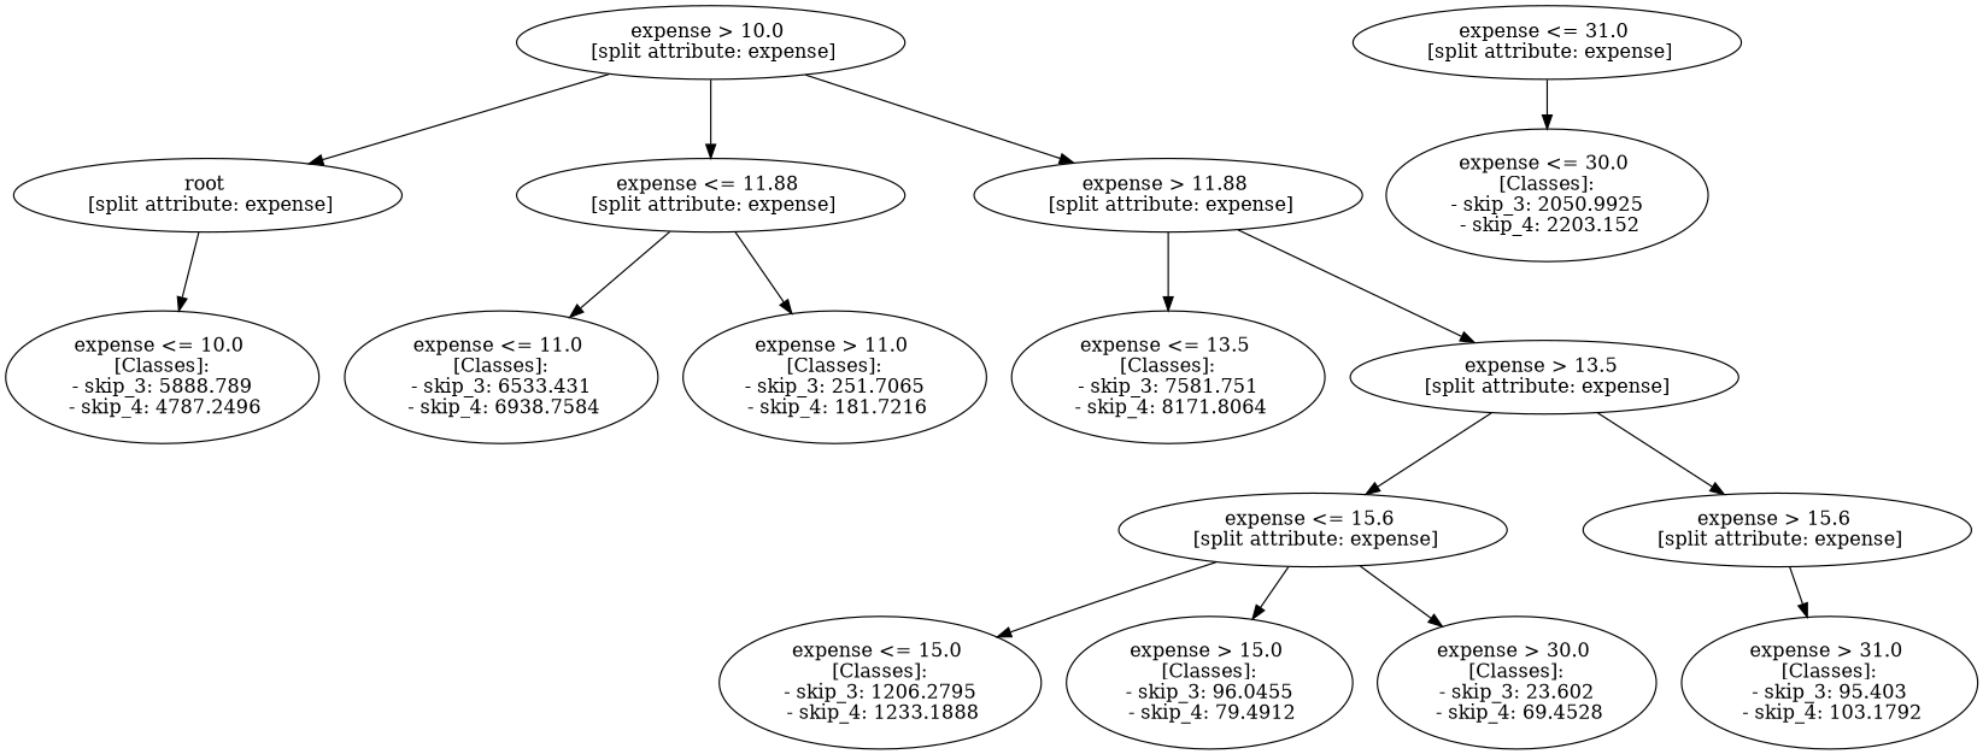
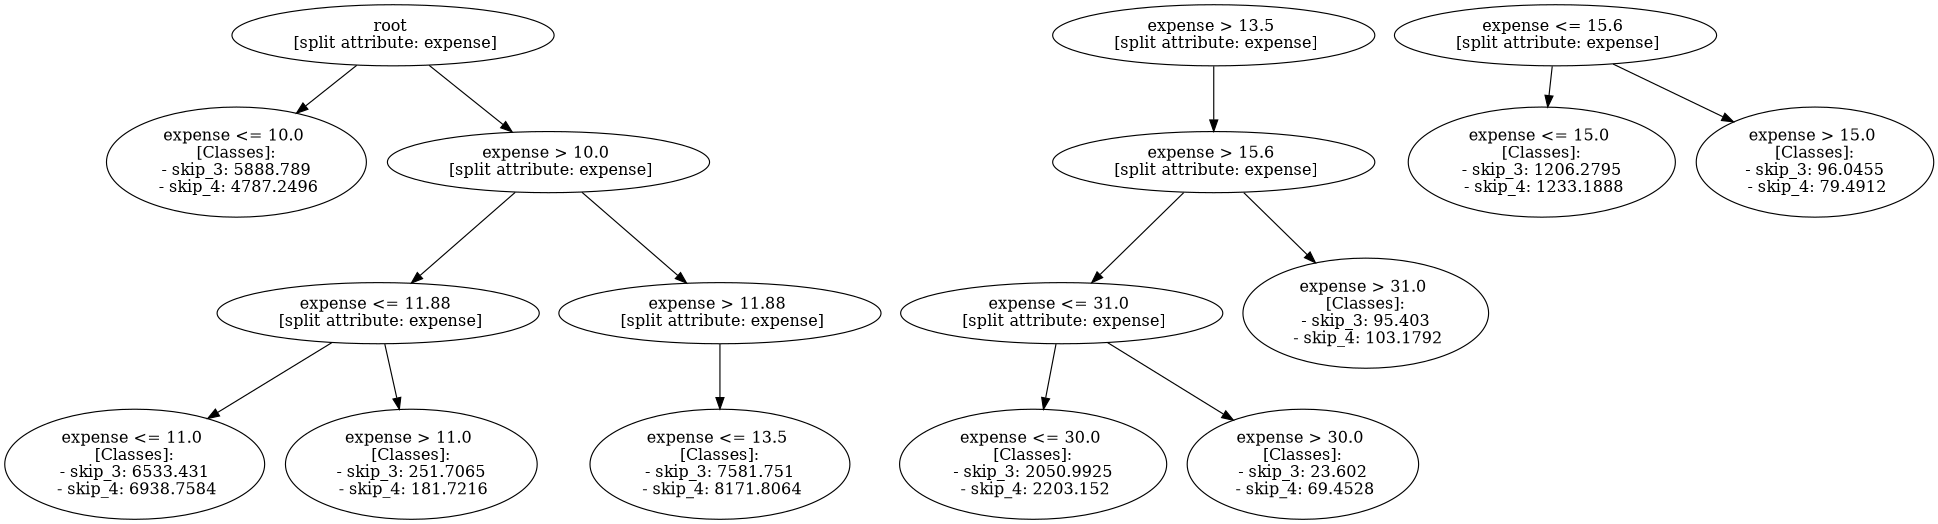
  digraph {
    n1 [label="root \n [split attribute: expense]"]
    n2 [label="expense <= 10.0 \n [Classes]: \n - skip_3: 5888.789 \n - skip_4: 4787.2496"]
    n3 [label="expense > 10.0 \n [split attribute: expense]"]
    n4 [label="expense <= 11.88 \n [split attribute: expense]"]
    n5 [label="expense > 11.88 \n [split attribute: expense]"]
    n6 [label="expense <= 11.0 \n [Classes]: \n - skip_3: 6533.431 \n - skip_4: 6938.7584"]
    n7 [label="expense > 11.0 \n [Classes]: \n - skip_3: 251.7065 \n - skip_4: 181.7216"]
    n8 [label="expense <= 13.5 \n [Classes]: \n - skip_3: 7581.751 \n - skip_4: 8171.8064"]
    n9 [label="expense > 13.5 \n [split attribute: expense]"]
    n10 [label="expense <= 15.6 \n [split attribute: expense]"]
    n11 [label="expense > 15.6 \n [split attribute: expense]"]
    n12 [label="expense <= 15.0 \n [Classes]: \n - skip_3: 1206.2795 \n - skip_4: 1233.1888"]
    n13 [label="expense > 15.0 \n [Classes]: \n - skip_3: 96.0455 \n - skip_4: 79.4912"]
    n14 [label="expense <= 31.0 \n [split attribute: expense]"]
    n15 [label="expense > 31.0 \n [Classes]: \n - skip_3: 95.403 \n - skip_4: 103.1792"]
    n16 [label="expense <= 30.0 \n [Classes]: \n - skip_3: 2050.9925 \n - skip_4: 2203.152"]
    n17 [label="expense > 30.0 \n [Classes]: \n - skip_3: 23.602 \n - skip_4: 69.4528"]
    n1 -> n2
-   n3 -> n1
+   n1 -> n3
    n3 -> n4
    n3 -> n5
    n4 -> n6
    n4 -> n7
    n5 -> n8
-   n5 -> n9
-   n9 -> n10
    n9 -> n11
    n10 -> n12
    n10 -> n13
+   n11 -> n14
    n11 -> n15
    n14 -> n16
-   n10 -> n17
+   n14 -> n17
  }
